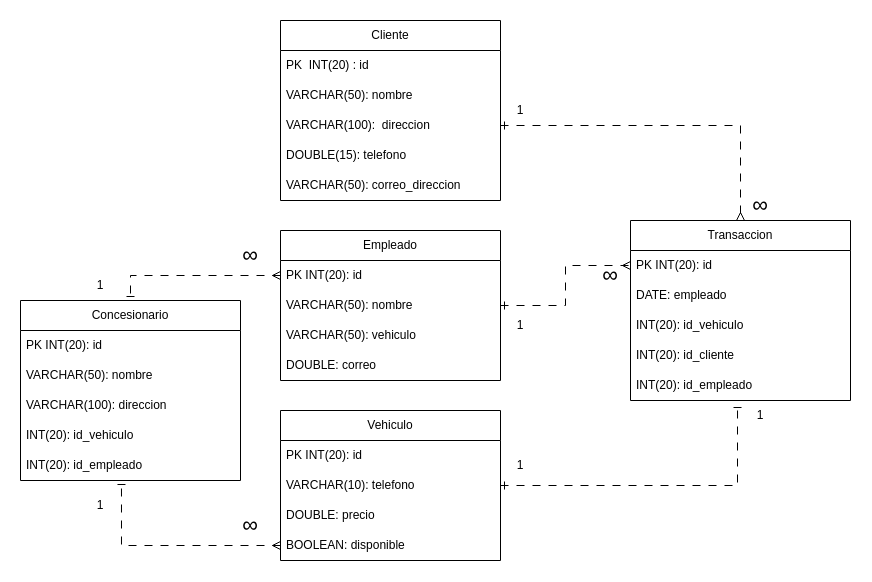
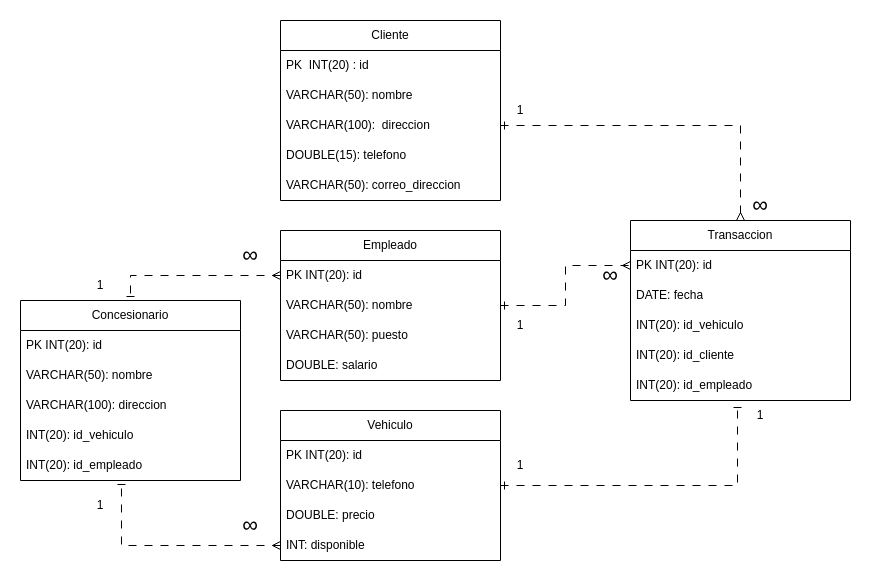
  <mxCell id="0" />
  <mxCell id="1" parent="0" />
  <mxCell id="2" value="Cliente" style="swimlane;fontStyle=0;childLayout=stackLayout;horizontal=1;startSize=30;horizontalStack=0;resizeParent=1;resizeParentMax=0;resizeLast=0;collapsible=1;marginBottom=0;whiteSpace=wrap;html=1;" vertex="1" parent="1"><mxGeometry x="280" y="20" width="220" height="180" as="geometry" /></mxCell>
  <mxCell id="3" value="PK&amp;nbsp; INT(20) : id" style="text;strokeColor=none;fillColor=none;align=left;verticalAlign=middle;spacingLeft=4;spacingRight=4;overflow=hidden;points=[[0,0.5],[1,0.5]];portConstraint=eastwest;rotatable=0;whiteSpace=wrap;html=1;" vertex="1" parent="2"><mxGeometry y="30" width="220" height="30" as="geometry" /></mxCell>
  <mxCell id="4" value="VARCHAR(50): nombre&amp;nbsp;" style="text;strokeColor=none;fillColor=none;align=left;verticalAlign=middle;spacingLeft=4;spacingRight=4;overflow=hidden;points=[[0,0.5],[1,0.5]];portConstraint=eastwest;rotatable=0;whiteSpace=wrap;html=1;" vertex="1" parent="2"><mxGeometry y="60" width="220" height="30" as="geometry" /></mxCell>
  <mxCell id="5" value="VARCHAR(100):&amp;nbsp; direccion" style="text;strokeColor=none;fillColor=none;align=left;verticalAlign=middle;spacingLeft=4;spacingRight=4;overflow=hidden;points=[[0,0.5],[1,0.5]];portConstraint=eastwest;rotatable=0;whiteSpace=wrap;html=1;" vertex="1" parent="2"><mxGeometry y="90" width="220" height="30" as="geometry" /></mxCell>
  <mxCell id="6" value="DOUBLE(15): telefono&amp;nbsp;" style="text;strokeColor=none;fillColor=none;align=left;verticalAlign=middle;spacingLeft=4;spacingRight=4;overflow=hidden;points=[[0,0.5],[1,0.5]];portConstraint=eastwest;rotatable=0;whiteSpace=wrap;html=1;" vertex="1" parent="2"><mxGeometry y="120" width="220" height="30" as="geometry" /></mxCell>
  <mxCell id="7" value="VARCHAR(50): correo_direccion&amp;nbsp;&amp;nbsp;" style="text;strokeColor=none;fillColor=none;align=left;verticalAlign=middle;spacingLeft=4;spacingRight=4;overflow=hidden;points=[[0,0.5],[1,0.5]];portConstraint=eastwest;rotatable=0;whiteSpace=wrap;html=1;" vertex="1" parent="2"><mxGeometry y="150" width="220" height="30" as="geometry" /></mxCell>
  <mxCell id="8" value="Vehiculo" style="swimlane;fontStyle=0;childLayout=stackLayout;horizontal=1;startSize=30;horizontalStack=0;resizeParent=1;resizeParentMax=0;resizeLast=0;collapsible=1;marginBottom=0;whiteSpace=wrap;html=1;" vertex="1" parent="1"><mxGeometry x="280" y="410" width="220" height="150" as="geometry" /></mxCell>
  <mxCell id="9" value="PK INT(20): id" style="text;strokeColor=none;fillColor=none;align=left;verticalAlign=middle;spacingLeft=4;spacingRight=4;overflow=hidden;points=[[0,0.5],[1,0.5]];portConstraint=eastwest;rotatable=0;whiteSpace=wrap;html=1;" vertex="1" parent="8"><mxGeometry y="30" width="220" height="30" as="geometry" /></mxCell>
  <mxCell id="10" value="VARCHAR(10): telefono&amp;nbsp;" style="text;strokeColor=none;fillColor=none;align=left;verticalAlign=middle;spacingLeft=4;spacingRight=4;overflow=hidden;points=[[0,0.5],[1,0.5]];portConstraint=eastwest;rotatable=0;whiteSpace=wrap;html=1;" vertex="1" parent="8"><mxGeometry y="60" width="220" height="30" as="geometry" /></mxCell>
  <mxCell id="11" value="DOUBLE: precio" style="text;strokeColor=none;fillColor=none;align=left;verticalAlign=middle;spacingLeft=4;spacingRight=4;overflow=hidden;points=[[0,0.5],[1,0.5]];portConstraint=eastwest;rotatable=0;whiteSpace=wrap;html=1;" vertex="1" parent="8"><mxGeometry y="90" width="220" height="30" as="geometry" /></mxCell>
- <mxCell id="12" value="BOOLEAN: disponible" style="text;strokeColor=none;fillColor=none;align=left;verticalAlign=middle;spacingLeft=4;spacingRight=4;overflow=hidden;points=[[0,0.5],[1,0.5]];portConstraint=eastwest;rotatable=0;whiteSpace=wrap;html=1;" vertex="1" parent="8"><mxGeometry y="120" width="220" height="30" as="geometry" /></mxCell>
+ <mxCell id="12" value="INT: disponible" style="text;strokeColor=none;fillColor=none;align=left;verticalAlign=middle;spacingLeft=4;spacingRight=4;overflow=hidden;points=[[0,0.5],[1,0.5]];portConstraint=eastwest;rotatable=0;whiteSpace=wrap;html=1;" vertex="1" parent="8"><mxGeometry y="120" width="220" height="30" as="geometry" /></mxCell>
  <mxCell id="13" value="Empleado" style="swimlane;fontStyle=0;childLayout=stackLayout;horizontal=1;startSize=30;horizontalStack=0;resizeParent=1;resizeParentMax=0;resizeLast=0;collapsible=1;marginBottom=0;whiteSpace=wrap;html=1;" vertex="1" parent="1"><mxGeometry x="280" y="230" width="220" height="150" as="geometry" /></mxCell>
  <mxCell id="14" value="PK INT(20): id" style="text;strokeColor=none;fillColor=none;align=left;verticalAlign=middle;spacingLeft=4;spacingRight=4;overflow=hidden;points=[[0,0.5],[1,0.5]];portConstraint=eastwest;rotatable=0;whiteSpace=wrap;html=1;" vertex="1" parent="13"><mxGeometry y="30" width="220" height="30" as="geometry" /></mxCell>
  <mxCell id="15" value="VARCHAR(50): nombre" style="text;strokeColor=none;fillColor=none;align=left;verticalAlign=middle;spacingLeft=4;spacingRight=4;overflow=hidden;points=[[0,0.5],[1,0.5]];portConstraint=eastwest;rotatable=0;whiteSpace=wrap;html=1;" vertex="1" parent="13"><mxGeometry y="60" width="220" height="30" as="geometry" /></mxCell>
- <mxCell id="16" value="VARCHAR(50): vehiculo" style="text;strokeColor=none;fillColor=none;align=left;verticalAlign=middle;spacingLeft=4;spacingRight=4;overflow=hidden;points=[[0,0.5],[1,0.5]];portConstraint=eastwest;rotatable=0;whiteSpace=wrap;html=1;" vertex="1" parent="13"><mxGeometry y="90" width="220" height="30" as="geometry" /></mxCell>
- <mxCell id="17" value="DOUBLE: correo" style="text;strokeColor=none;fillColor=none;align=left;verticalAlign=middle;spacingLeft=4;spacingRight=4;overflow=hidden;points=[[0,0.5],[1,0.5]];portConstraint=eastwest;rotatable=0;whiteSpace=wrap;html=1;" vertex="1" parent="13"><mxGeometry y="120" width="220" height="30" as="geometry" /></mxCell>
+ <mxCell id="16" value="VARCHAR(50): puesto" style="text;strokeColor=none;fillColor=none;align=left;verticalAlign=middle;spacingLeft=4;spacingRight=4;overflow=hidden;points=[[0,0.5],[1,0.5]];portConstraint=eastwest;rotatable=0;whiteSpace=wrap;html=1;" vertex="1" parent="13"><mxGeometry y="90" width="220" height="30" as="geometry" /></mxCell>
+ <mxCell id="17" value="DOUBLE: salario" style="text;strokeColor=none;fillColor=none;align=left;verticalAlign=middle;spacingLeft=4;spacingRight=4;overflow=hidden;points=[[0,0.5],[1,0.5]];portConstraint=eastwest;rotatable=0;whiteSpace=wrap;html=1;" vertex="1" parent="13"><mxGeometry y="120" width="220" height="30" as="geometry" /></mxCell>
  <mxCell id="18" value="Transaccion" style="swimlane;fontStyle=0;childLayout=stackLayout;horizontal=1;startSize=30;horizontalStack=0;resizeParent=1;resizeParentMax=0;resizeLast=0;collapsible=1;marginBottom=0;whiteSpace=wrap;html=1;" vertex="1" parent="1"><mxGeometry x="630" y="220" width="220" height="180" as="geometry" /></mxCell>
  <mxCell id="19" value="PK INT(20): id" style="text;strokeColor=none;fillColor=none;align=left;verticalAlign=middle;spacingLeft=4;spacingRight=4;overflow=hidden;points=[[0,0.5],[1,0.5]];portConstraint=eastwest;rotatable=0;whiteSpace=wrap;html=1;" vertex="1" parent="18"><mxGeometry y="30" width="220" height="30" as="geometry" /></mxCell>
- <mxCell id="20" value="DATE: empleado" style="text;strokeColor=none;fillColor=none;align=left;verticalAlign=middle;spacingLeft=4;spacingRight=4;overflow=hidden;points=[[0,0.5],[1,0.5]];portConstraint=eastwest;rotatable=0;whiteSpace=wrap;html=1;" vertex="1" parent="18"><mxGeometry y="60" width="220" height="30" as="geometry" /></mxCell>
+ <mxCell id="20" value="DATE: fecha" style="text;strokeColor=none;fillColor=none;align=left;verticalAlign=middle;spacingLeft=4;spacingRight=4;overflow=hidden;points=[[0,0.5],[1,0.5]];portConstraint=eastwest;rotatable=0;whiteSpace=wrap;html=1;" vertex="1" parent="18"><mxGeometry y="60" width="220" height="30" as="geometry" /></mxCell>
  <mxCell id="21" value="INT(20): id_vehiculo" style="text;strokeColor=none;fillColor=none;align=left;verticalAlign=middle;spacingLeft=4;spacingRight=4;overflow=hidden;points=[[0,0.5],[1,0.5]];portConstraint=eastwest;rotatable=0;whiteSpace=wrap;html=1;" vertex="1" parent="18"><mxGeometry y="90" width="220" height="30" as="geometry" /></mxCell>
  <mxCell id="22" value="INT(20): id_cliente" style="text;strokeColor=none;fillColor=none;align=left;verticalAlign=middle;spacingLeft=4;spacingRight=4;overflow=hidden;points=[[0,0.5],[1,0.5]];portConstraint=eastwest;rotatable=0;whiteSpace=wrap;html=1;" vertex="1" parent="18"><mxGeometry y="120" width="220" height="30" as="geometry" /></mxCell>
  <mxCell id="23" value="INT(20): id_empleado" style="text;strokeColor=none;fillColor=none;align=left;verticalAlign=middle;spacingLeft=4;spacingRight=4;overflow=hidden;points=[[0,0.5],[1,0.5]];portConstraint=eastwest;rotatable=0;whiteSpace=wrap;html=1;" vertex="1" parent="18"><mxGeometry y="150" width="220" height="30" as="geometry" /></mxCell>
  <mxCell id="24" value="Concesionario" style="swimlane;fontStyle=0;childLayout=stackLayout;horizontal=1;startSize=30;horizontalStack=0;resizeParent=1;resizeParentMax=0;resizeLast=0;collapsible=1;marginBottom=0;whiteSpace=wrap;html=1;" vertex="1" parent="1"><mxGeometry x="20" y="300" width="220" height="180" as="geometry" /></mxCell>
  <mxCell id="25" value="PK INT(20): id" style="text;strokeColor=none;fillColor=none;align=left;verticalAlign=middle;spacingLeft=4;spacingRight=4;overflow=hidden;points=[[0,0.5],[1,0.5]];portConstraint=eastwest;rotatable=0;whiteSpace=wrap;html=1;" vertex="1" parent="24"><mxGeometry y="30" width="220" height="30" as="geometry" /></mxCell>
  <mxCell id="26" value="VARCHAR(50): nombre" style="text;strokeColor=none;fillColor=none;align=left;verticalAlign=middle;spacingLeft=4;spacingRight=4;overflow=hidden;points=[[0,0.5],[1,0.5]];portConstraint=eastwest;rotatable=0;whiteSpace=wrap;html=1;" vertex="1" parent="24"><mxGeometry y="60" width="220" height="30" as="geometry" /></mxCell>
  <mxCell id="27" value="VARCHAR(100): direccion" style="text;strokeColor=none;fillColor=none;align=left;verticalAlign=middle;spacingLeft=4;spacingRight=4;overflow=hidden;points=[[0,0.5],[1,0.5]];portConstraint=eastwest;rotatable=0;whiteSpace=wrap;html=1;" vertex="1" parent="24"><mxGeometry y="90" width="220" height="30" as="geometry" /></mxCell>
  <mxCell id="28" value="INT(20): id_vehiculo" style="text;strokeColor=none;fillColor=none;align=left;verticalAlign=middle;spacingLeft=4;spacingRight=4;overflow=hidden;points=[[0,0.5],[1,0.5]];portConstraint=eastwest;rotatable=0;whiteSpace=wrap;html=1;" vertex="1" parent="24"><mxGeometry y="120" width="220" height="30" as="geometry" /></mxCell>
  <mxCell id="29" value="INT(20): id_empleado" style="text;strokeColor=none;fillColor=none;align=left;verticalAlign=middle;spacingLeft=4;spacingRight=4;overflow=hidden;points=[[0,0.5],[1,0.5]];portConstraint=eastwest;rotatable=0;whiteSpace=wrap;html=1;" vertex="1" parent="24"><mxGeometry y="150" width="220" height="30" as="geometry" /></mxCell>
  <mxCell id="30" style="edgeStyle=orthogonalEdgeStyle;rounded=0;orthogonalLoop=1;jettySize=auto;html=1;entryX=0.5;entryY=0;entryDx=0;entryDy=0;startArrow=ERone;startFill=0;endArrow=ERmany;endFill=0;dashed=1;dashPattern=8 8;" edge="1" parent="1" source="5" target="18"><mxGeometry relative="1" as="geometry" /></mxCell>
  <mxCell id="31" value="1" style="text;html=1;strokeColor=none;fillColor=none;align=center;verticalAlign=middle;whiteSpace=wrap;rounded=0;" vertex="1" parent="1"><mxGeometry x="490" y="95" width="60" height="30" as="geometry" /></mxCell>
  <mxCell id="32" value="∞" style="text;html=1;strokeColor=none;fillColor=none;align=center;verticalAlign=bottom;whiteSpace=wrap;rounded=0;fontSize=22;" vertex="1" parent="1"><mxGeometry x="730" y="190" width="60" height="30" as="geometry" /></mxCell>
  <mxCell id="33" style="edgeStyle=orthogonalEdgeStyle;rounded=0;orthogonalLoop=1;jettySize=auto;html=1;entryX=0;entryY=0.5;entryDx=0;entryDy=0;startArrow=ERone;startFill=0;endArrow=ERmany;endFill=0;dashed=1;dashPattern=8 8;" edge="1" parent="1" source="15" target="19"><mxGeometry relative="1" as="geometry" /></mxCell>
  <mxCell id="34" value="1" style="text;html=1;strokeColor=none;fillColor=none;align=center;verticalAlign=middle;whiteSpace=wrap;rounded=0;" vertex="1" parent="1"><mxGeometry x="480" y="310" width="80" height="30" as="geometry" /></mxCell>
  <mxCell id="35" value="∞" style="text;html=1;strokeColor=none;fillColor=none;align=center;verticalAlign=middle;whiteSpace=wrap;rounded=0;fontSize=22;" vertex="1" parent="1"><mxGeometry x="580" y="260" width="60" height="30" as="geometry" /></mxCell>
  <mxCell id="36" style="edgeStyle=orthogonalEdgeStyle;rounded=0;orthogonalLoop=1;jettySize=auto;html=1;entryX=0.117;entryY=0.1;entryDx=0;entryDy=0;dashed=1;dashPattern=8 8;startArrow=ERone;startFill=0;endArrow=ERone;endFill=0;entryPerimeter=0;" edge="1" parent="1" source="10" target="38"><mxGeometry relative="1" as="geometry" /></mxCell>
  <mxCell id="37" value="1" style="text;html=1;strokeColor=none;fillColor=none;align=center;verticalAlign=middle;whiteSpace=wrap;rounded=0;" vertex="1" parent="1"><mxGeometry x="490" y="450" width="60" height="30" as="geometry" /></mxCell>
  <mxCell id="38" value="1" style="text;html=1;strokeColor=none;fillColor=none;align=center;verticalAlign=middle;whiteSpace=wrap;rounded=0;" vertex="1" parent="1"><mxGeometry x="730" y="400" width="60" height="30" as="geometry" /></mxCell>
  <mxCell id="39" style="edgeStyle=orthogonalEdgeStyle;rounded=0;orthogonalLoop=1;jettySize=auto;html=1;entryX=0.5;entryY=0;entryDx=0;entryDy=0;startArrow=ERmany;startFill=0;endArrow=ERone;endFill=0;dashed=1;dashPattern=8 8;" edge="1" parent="1" source="14" target="24"><mxGeometry relative="1" as="geometry" /></mxCell>
  <mxCell id="40" style="edgeStyle=orthogonalEdgeStyle;rounded=0;orthogonalLoop=1;jettySize=auto;html=1;entryX=0.459;entryY=1;entryDx=0;entryDy=0;entryPerimeter=0;startArrow=ERmany;startFill=0;endArrow=ERone;endFill=0;dashed=1;dashPattern=8 8;" edge="1" parent="1" source="12" target="29"><mxGeometry relative="1" as="geometry"><Array as="points"><mxPoint x="121" y="545" /></Array></mxGeometry></mxCell>
  <mxCell id="41" value="∞" style="text;html=1;strokeColor=none;fillColor=none;align=center;verticalAlign=middle;whiteSpace=wrap;rounded=0;fontSize=22;" vertex="1" parent="1"><mxGeometry x="220" y="240" width="60" height="30" as="geometry" /></mxCell>
  <mxCell id="42" value="1" style="text;html=1;strokeColor=none;fillColor=none;align=center;verticalAlign=middle;whiteSpace=wrap;rounded=0;" vertex="1" parent="1"><mxGeometry x="70" y="270" width="60" height="30" as="geometry" /></mxCell>
  <mxCell id="43" value="1" style="text;html=1;strokeColor=none;fillColor=none;align=center;verticalAlign=middle;whiteSpace=wrap;rounded=0;" vertex="1" parent="1"><mxGeometry x="70" y="490" width="60" height="30" as="geometry" /></mxCell>
  <mxCell id="44" value="∞" style="text;html=1;strokeColor=none;fillColor=none;align=center;verticalAlign=middle;whiteSpace=wrap;rounded=0;fontSize=22;" vertex="1" parent="1"><mxGeometry x="220" y="510" width="60" height="30" as="geometry" /></mxCell>
